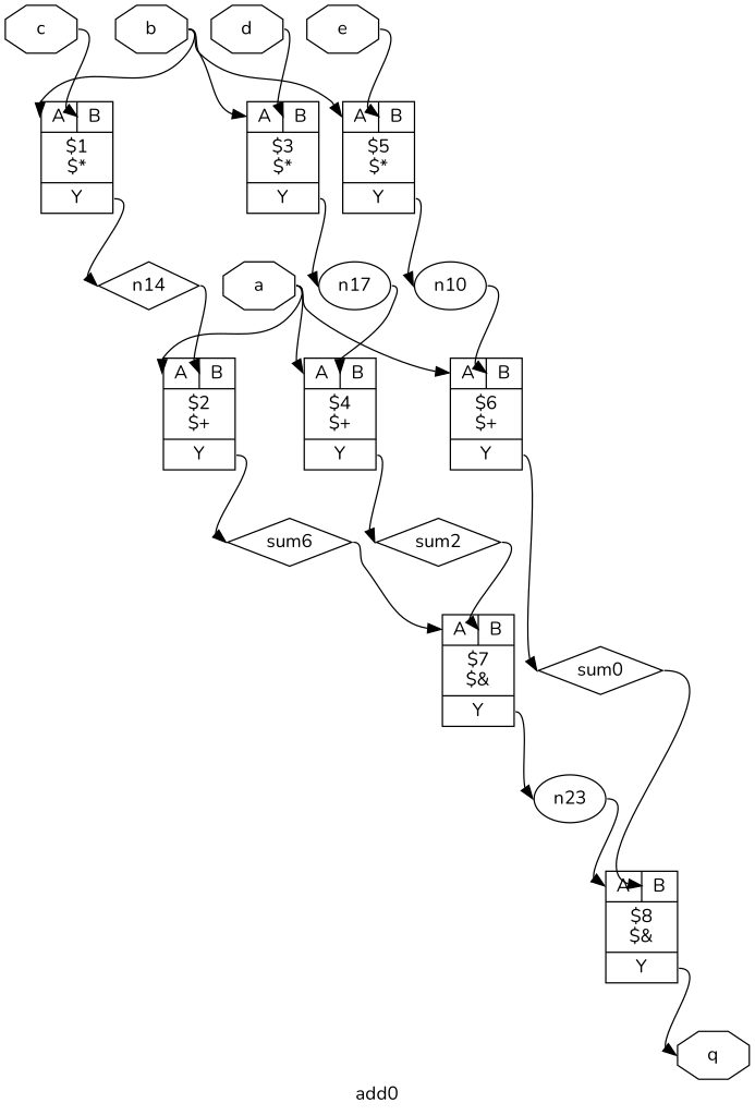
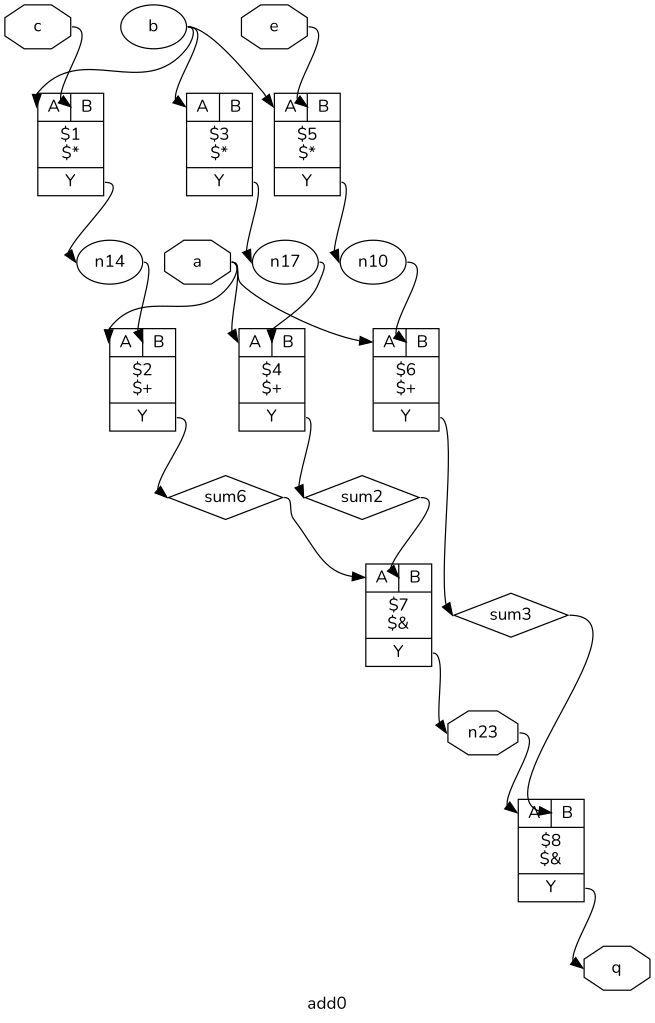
  digraph {
    fontname=Nunito
    label=add0
    rankdir=TB
    remincross=true
    node [fontname=Nunito shape=record]
    edge [fontname=Nunito headport="p10:w" tailport=e]
    n1 [label=a shape=octagon]
    c15 [label="{{<p10> A|<p11> B}|$2\n$+|{<p12> Y}}"]
    c18 [label="{{<p10> A|<p11> B}|$4\n$+|{<p12> Y}}"]
    c21 [label="{{<p10> A|<p11> B}|$6\n$+|{<p12> Y}}"]
    n7 [label=sum6 shape=diamond]
    n8 [label=sum2 shape=diamond]
-   n9 [label=sum0 shape=diamond]
-   n2 [label=b shape=octagon]
+   n9 [label=sum3 shape=diamond]
+   n2 [label=b shape=ellipse]
    c13 [label="{{<p10> A|<p11> B}|$1\n$*|{<p12> Y}}"]
    c16 [label="{{<p10> A|<p11> B}|$3\n$*|{<p12> Y}}"]
    c19 [label="{{<p10> A|<p11> B}|$5\n$*|{<p12> Y}}"]
-   n14 [shape=diamond]
+   n14 [shape=""]
    n17 [shape=""]
    n20 [label=n10 shape=""]
    n3 [label=c shape=octagon]
-   n4 [label=d shape=octagon]
    n5 [label=e shape=octagon]
    n6 [label=q shape=octagon]
    c22 [label="{{<p10> A|<p11> B}|$7\n$&|{<p12> Y}}"]
-   n23 [shape=""]
+   n23 [shape=octagon]
    c24 [label="{{<p10> A|<p11> B}|$8\n$&|{<p12> Y}}"]
    n1 -> c15
    n1 -> c18
    n1 -> c21
    c15 -> n7 [headport=w tailport="p12:e"]
    c18 -> n8 [headport=w tailport="p12:e"]
    c21 -> n9 [headport=w tailport="p12:e"]
    n7 -> c22
    n8 -> c22 [headport="p11:w"]
    n9 -> c24 [headport="p11:w"]
    n2 -> c13
    n2 -> c16
    n2 -> c19
    c13 -> n14 [headport=w tailport="p12:e"]
    c16 -> n17 [headport=w tailport="p12:e"]
    c19 -> n20 [headport=w tailport="p12:e"]
    n14 -> c15 [headport="p11:w"]
    n17 -> c18 [headport="p11:w"]
    n20 -> c21 [headport="p11:w"]
    n3 -> c13 [headport="p11:w"]
-   n4 -> c16 [headport="p11:w"]
    n5 -> c19 [headport="p11:w"]
    c22 -> n23 [headport=w tailport="p12:e"]
    n23 -> c24
    c24 -> n6 [headport=w tailport="p12:e"]
  }
